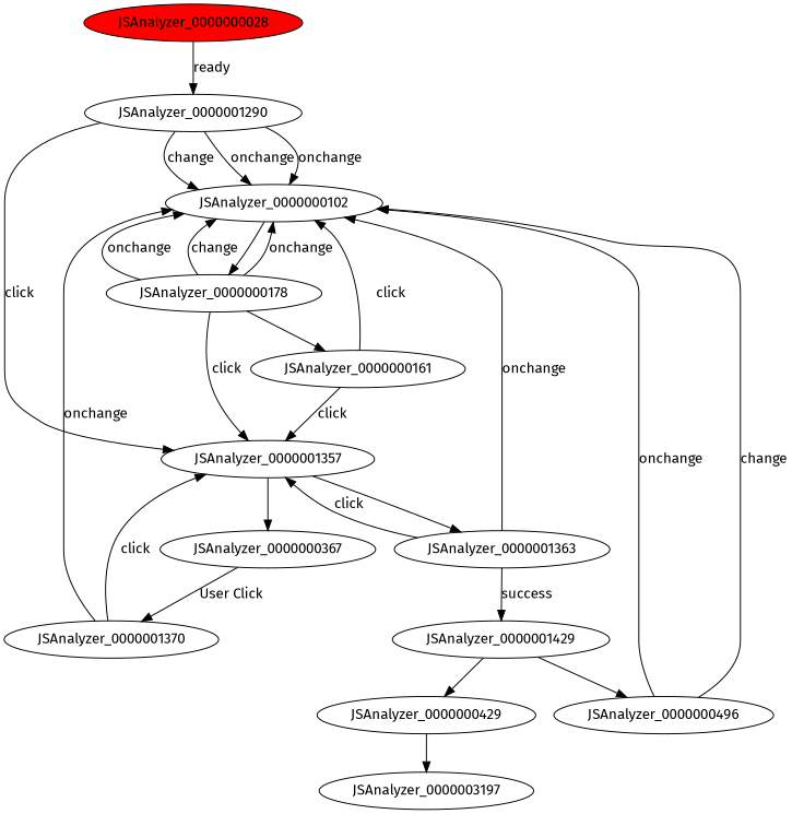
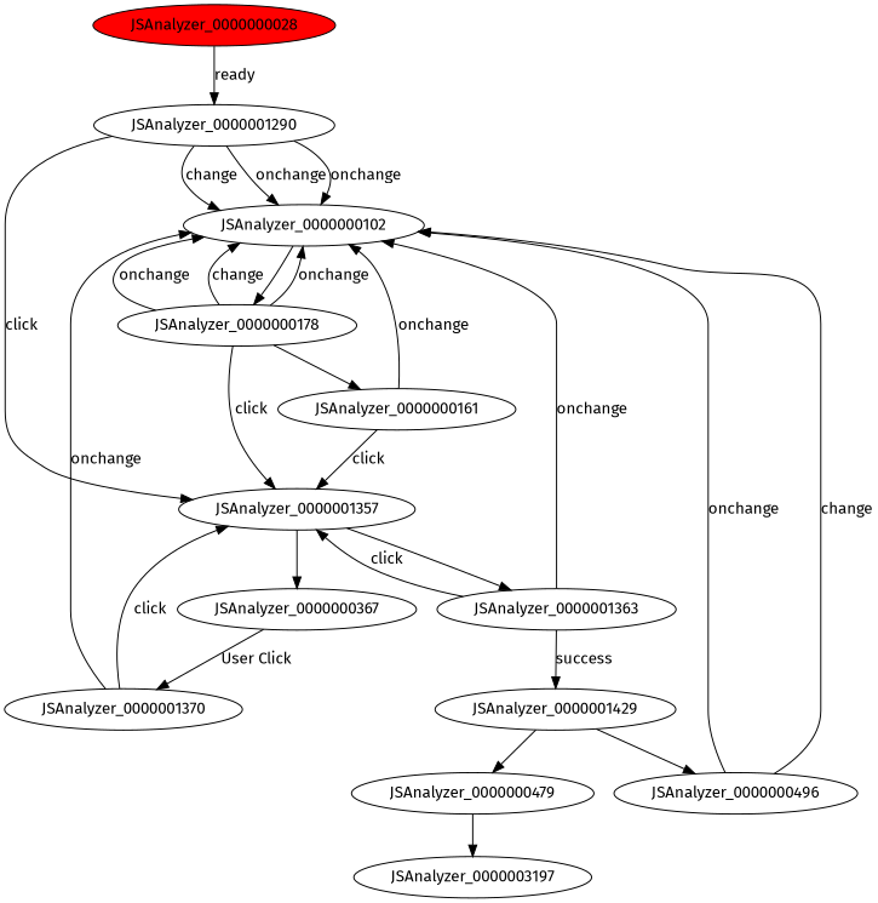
  digraph {
    fontname="Fira Sans"
    node [fontname="Fira Sans"]
    edge [fontname="Fira Sans"]
    JSAnalyzer_0000000028 [fillcolor=red style=filled]
    JSAnalyzer_0000001290
    JSAnalyzer_0000000102
    JSAnalyzer_0000001357
    JSAnalyzer_0000000178
    JSAnalyzer_0000000161
    JSAnalyzer_0000001363
    n8 [label=JSAnalyzer_0000000367]
-   JSAnalyzer_0000000479 [label=JSAnalyzer_0000000429]
+   JSAnalyzer_0000000479
    JSAnalyzer_0000003197
    JSAnalyzer_0000000496
    JSAnalyzer_0000001429
    JSAnalyzer_0000001370
    JSAnalyzer_0000000028 -> JSAnalyzer_0000001290 [label=ready]
    JSAnalyzer_0000001290 -> JSAnalyzer_0000000102 [label=onchange]
    JSAnalyzer_0000001290 -> JSAnalyzer_0000000102 [label=onchange]
    JSAnalyzer_0000001290 -> JSAnalyzer_0000000102 [label=change]
    JSAnalyzer_0000001290 -> JSAnalyzer_0000001357 [label=click]
    JSAnalyzer_0000000102 -> JSAnalyzer_0000000178
    JSAnalyzer_0000001357 -> JSAnalyzer_0000001363
    JSAnalyzer_0000001357 -> n8
    JSAnalyzer_0000000178 -> JSAnalyzer_0000000102 [label=onchange]
    JSAnalyzer_0000000178 -> JSAnalyzer_0000000102 [label=onchange]
    JSAnalyzer_0000000178 -> JSAnalyzer_0000000102 [label=change]
    JSAnalyzer_0000000178 -> JSAnalyzer_0000001357 [label=click]
    JSAnalyzer_0000000178 -> JSAnalyzer_0000000161
-   JSAnalyzer_0000000161 -> JSAnalyzer_0000000102 [label=click]
+   JSAnalyzer_0000000161 -> JSAnalyzer_0000000102 [label=onchange]
    JSAnalyzer_0000000161 -> JSAnalyzer_0000001357 [label=click]
    JSAnalyzer_0000001363 -> JSAnalyzer_0000000102 [label=onchange]
    JSAnalyzer_0000001363 -> JSAnalyzer_0000001357 [label=click]
    JSAnalyzer_0000001363 -> JSAnalyzer_0000001429 [label=success]
    n8 -> JSAnalyzer_0000001370 [label="User Click"]
    JSAnalyzer_0000000479 -> JSAnalyzer_0000003197
    JSAnalyzer_0000000496 -> JSAnalyzer_0000000102 [label=onchange]
    JSAnalyzer_0000000496 -> JSAnalyzer_0000000102 [label=change]
    JSAnalyzer_0000001429 -> JSAnalyzer_0000000479
    JSAnalyzer_0000001429 -> JSAnalyzer_0000000496
    JSAnalyzer_0000001370 -> JSAnalyzer_0000000102 [label=onchange]
    JSAnalyzer_0000001370 -> JSAnalyzer_0000001357 [label=click]
  }
